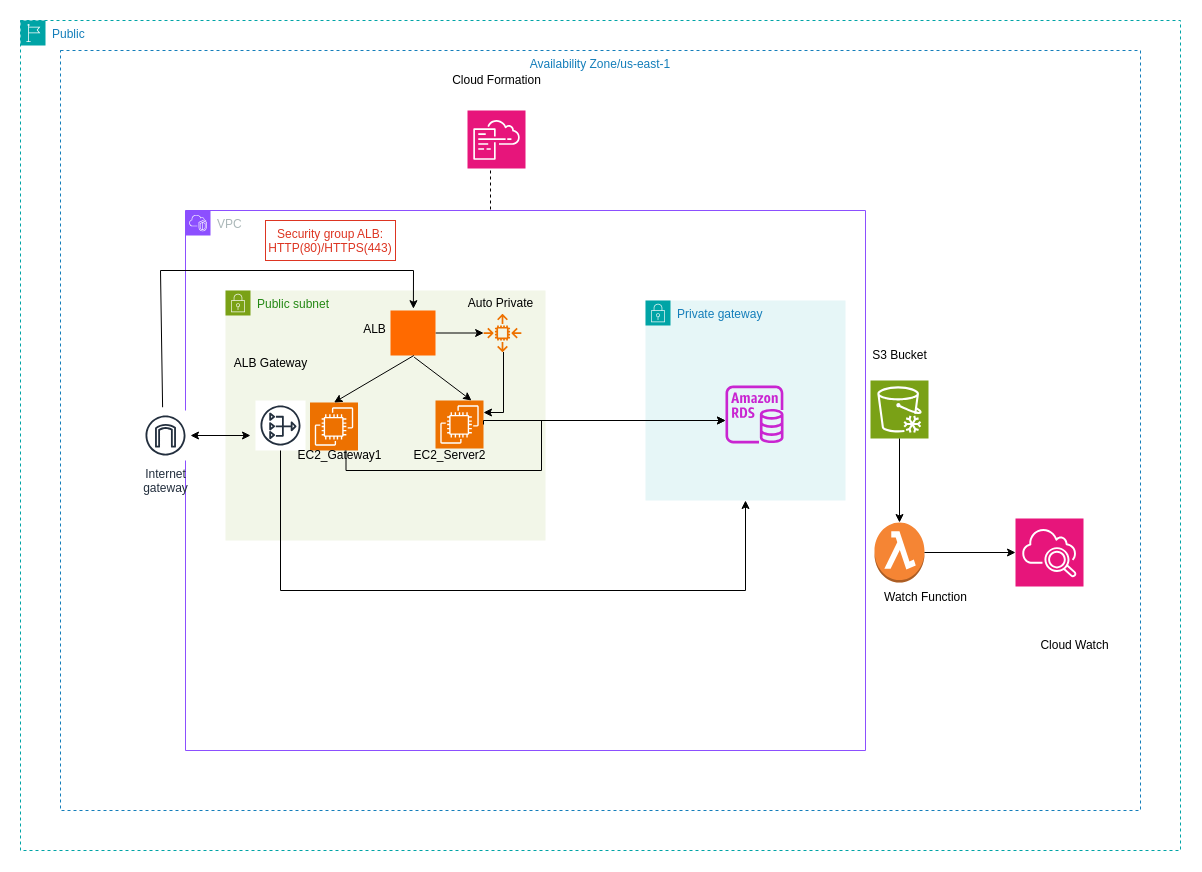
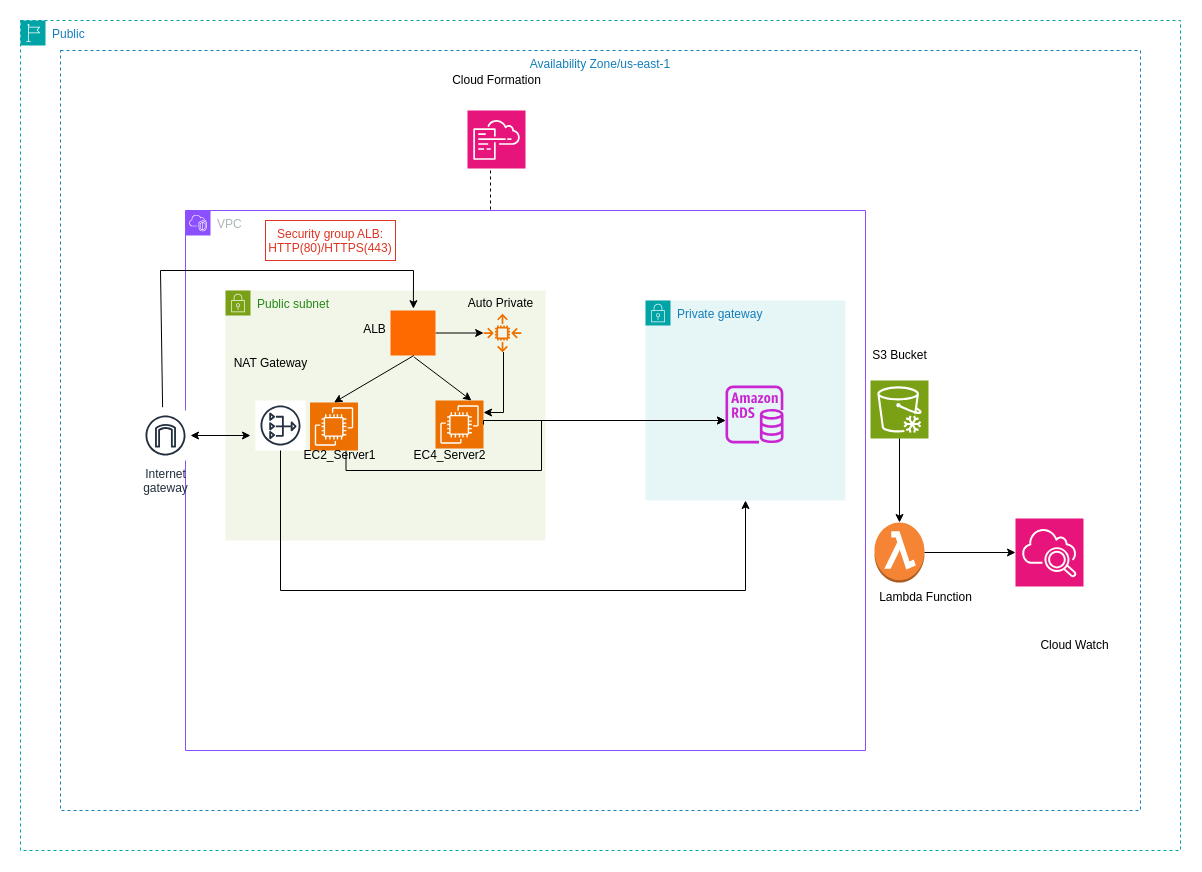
  <mxCell id="0" />
  <mxCell id="1" parent="0" />
  <mxCell id="2" value="VPC" style="points=[[0,0],[0.25,0],[0.5,0],[0.75,0],[1,0],[1,0.25],[1,0.5],[1,0.75],[1,1],[0.75,1],[0.5,1],[0.25,1],[0,1],[0,0.75],[0,0.5],[0,0.25]];outlineConnect=0;gradientColor=none;html=1;whiteSpace=wrap;fontSize=12;fontStyle=0;container=1;pointerEvents=0;collapsible=0;recursiveResize=0;shape=mxgraph.aws4.group;grIcon=mxgraph.aws4.group_vpc2;strokeColor=#8C4FFF;fillColor=none;verticalAlign=top;align=left;spacingLeft=30;fontColor=#AAB7B8;dashed=0;" parent="1" vertex="1"><mxGeometry x="185" width="680" height="540" as="geometry" y="210" /></mxCell>
  <mxCell id="3" value="Public subnet" style="points=[[0,0],[0.25,0],[0.5,0],[0.75,0],[1,0],[1,0.25],[1,0.5],[1,0.75],[1,1],[0.75,1],[0.5,1],[0.25,1],[0,1],[0,0.75],[0,0.5],[0,0.25]];outlineConnect=0;gradientColor=none;html=1;whiteSpace=wrap;fontSize=12;fontStyle=0;container=1;pointerEvents=0;collapsible=0;recursiveResize=0;shape=mxgraph.aws4.group;grIcon=mxgraph.aws4.group_security_group;grStroke=0;strokeColor=#7AA116;fillColor=#F2F6E8;verticalAlign=top;align=left;spacingLeft=30;fontColor=#248814;dashed=0;" parent="2" vertex="1"><mxGeometry x="40" y="80" width="320" height="250" as="geometry" /></mxCell>
  <mxCell id="4" value="" style="edgeStyle=orthogonalEdgeStyle;rounded=0;orthogonalLoop=1;jettySize=auto;html=1;" edge="1" parent="3" source="5" target="16"><mxGeometry relative="1" as="geometry" /></mxCell>
  <mxCell id="5" value="" style="points=[];aspect=fixed;html=1;align=center;shadow=0;dashed=0;fillColor=#FF6A00;strokeColor=none;shape=mxgraph.alibaba_cloud.alb_application_load_balancer_02;" parent="3" vertex="1"><mxGeometry x="165" y="20" width="45" height="45" as="geometry" /></mxCell>
  <mxCell id="6" value="ALB" style="text;html=1;align=center;verticalAlign=middle;resizable=0;points=[];autosize=1;strokeColor=none;fillColor=none;" parent="3" vertex="1"><mxGeometry x="124" y="23.5" width="50" height="30" as="geometry" /></mxCell>
  <mxCell id="7" value="" style="sketch=0;outlineConnect=0;fontColor=#232F3E;gradientColor=none;strokeColor=#232F3E;fillColor=#ffffff;dashed=0;verticalLabelPosition=bottom;verticalAlign=top;align=center;html=1;fontSize=12;fontStyle=0;aspect=fixed;shape=mxgraph.aws4.resourceIcon;resIcon=mxgraph.aws4.nat_gateway;" parent="3" vertex="1"><mxGeometry x="30" y="110" width="50" height="50" as="geometry" /></mxCell>
  <mxCell id="8" value="" style="sketch=0;points=[[0,0,0],[0.25,0,0],[0.5,0,0],[0.75,0,0],[1,0,0],[0,1,0],[0.25,1,0],[0.5,1,0],[0.75,1,0],[1,1,0],[0,0.25,0],[0,0.5,0],[0,0.75,0],[1,0.25,0],[1,0.5,0],[1,0.75,0]];outlineConnect=0;fontColor=#232F3E;fillColor=#ED7100;strokeColor=#ffffff;dashed=0;verticalLabelPosition=bottom;verticalAlign=top;align=center;html=1;fontSize=12;fontStyle=0;aspect=fixed;shape=mxgraph.aws4.resourceIcon;resIcon=mxgraph.aws4.ec2;" parent="3" vertex="1"><mxGeometry x="84.5" y="112" width="48" height="48" as="geometry" /></mxCell>
  <mxCell id="9" value="" style="sketch=0;points=[[0,0,0],[0.25,0,0],[0.5,0,0],[0.75,0,0],[1,0,0],[0,1,0],[0.25,1,0],[0.5,1,0],[0.75,1,0],[1,1,0],[0,0.25,0],[0,0.5,0],[0,0.75,0],[1,0.25,0],[1,0.5,0],[1,0.75,0]];outlineConnect=0;fontColor=#232F3E;fillColor=#ED7100;strokeColor=#ffffff;dashed=0;verticalLabelPosition=bottom;verticalAlign=top;align=center;html=1;fontSize=12;fontStyle=0;aspect=fixed;shape=mxgraph.aws4.resourceIcon;resIcon=mxgraph.aws4.ec2;" vertex="1" parent="3"><mxGeometry x="210" y="110" width="48" height="48" as="geometry" /></mxCell>
  <mxCell id="10" value="" style="endArrow=classic;html=1;rounded=0;exitX=0.519;exitY=1;exitDx=0;exitDy=0;exitPerimeter=0;entryX=0.5;entryY=0;entryDx=0;entryDy=0;entryPerimeter=0;" edge="1" parent="3" source="5" target="8"><mxGeometry width="50" height="50" relative="1" as="geometry"><mxPoint x="250" y="130" as="sourcePoint" /><mxPoint x="300" y="80" as="targetPoint" /></mxGeometry></mxCell>
  <mxCell id="11" value="" style="endArrow=classic;html=1;rounded=0;exitX=0.526;exitY=1.037;exitDx=0;exitDy=0;exitPerimeter=0;entryX=0.75;entryY=0;entryDx=0;entryDy=0;entryPerimeter=0;" edge="1" parent="3" source="5" target="9"><mxGeometry width="50" height="50" relative="1" as="geometry"><mxPoint x="250" y="130" as="sourcePoint" /><mxPoint x="300" y="80" as="targetPoint" /></mxGeometry></mxCell>
- <mxCell id="12" value="EC2_Server2" style="text;html=1;align=center;verticalAlign=middle;resizable=0;points=[];autosize=1;strokeColor=none;fillColor=none;" vertex="1" parent="3"><mxGeometry x="174" y="150" width="100" height="30" as="geometry" /></mxCell>
- <mxCell id="13" value="EC2_Gateway1" style="text;html=1;align=center;verticalAlign=middle;resizable=0;points=[];autosize=1;strokeColor=none;fillColor=none;" vertex="1" parent="3"><mxGeometry x="64" y="150" width="100" height="30" as="geometry" /></mxCell>
- <mxCell id="14" value="ALB Gateway" style="text;html=1;align=center;verticalAlign=middle;resizable=0;points=[];autosize=1;strokeColor=none;fillColor=none;" vertex="1" parent="3"><mxGeometry x="-5" y="57.5" width="100" height="30" as="geometry" /></mxCell>
+ <mxCell id="12" value="EC4_Server2" style="text;html=1;align=center;verticalAlign=middle;resizable=0;points=[];autosize=1;strokeColor=none;fillColor=none;" vertex="1" parent="3"><mxGeometry x="174" y="150" width="100" height="30" as="geometry" /></mxCell>
+ <mxCell id="13" value="EC2_Server1" style="text;html=1;align=center;verticalAlign=middle;resizable=0;points=[];autosize=1;strokeColor=none;fillColor=none;" vertex="1" parent="3"><mxGeometry x="64" y="150" width="100" height="30" as="geometry" /></mxCell>
+ <mxCell id="14" value="NAT Gateway" style="text;html=1;align=center;verticalAlign=middle;resizable=0;points=[];autosize=1;strokeColor=none;fillColor=none;" vertex="1" parent="3"><mxGeometry x="-5" y="57.5" width="100" height="30" as="geometry" /></mxCell>
  <mxCell id="15" value="" style="edgeStyle=orthogonalEdgeStyle;rounded=0;orthogonalLoop=1;jettySize=auto;html=1;entryX=1;entryY=0.25;entryDx=0;entryDy=0;entryPerimeter=0;" edge="1" parent="3" source="16" target="9"><mxGeometry relative="1" as="geometry"><Array as="points"><mxPoint x="278" y="122" /></Array></mxGeometry></mxCell>
  <mxCell id="16" value="" style="sketch=0;outlineConnect=0;fontColor=#232F3E;gradientColor=none;fillColor=#ED7100;strokeColor=none;dashed=0;verticalLabelPosition=bottom;verticalAlign=top;align=center;html=1;fontSize=12;fontStyle=0;aspect=fixed;pointerEvents=1;shape=mxgraph.aws4.auto_scaling2;" parent="3" vertex="1"><mxGeometry x="258" y="23.5" width="38" height="38" as="geometry" /></mxCell>
  <mxCell id="17" value="Auto Private" style="text;html=1;align=center;verticalAlign=middle;resizable=0;points=[];autosize=1;strokeColor=none;fillColor=none;" parent="3" vertex="1"><mxGeometry x="230" y="-2.5" width="90" height="30" as="geometry" /></mxCell>
  <mxCell id="18" value="Private gateway" style="points=[[0,0],[0.25,0],[0.5,0],[0.75,0],[1,0],[1,0.25],[1,0.5],[1,0.75],[1,1],[0.75,1],[0.5,1],[0.25,1],[0,1],[0,0.75],[0,0.5],[0,0.25]];outlineConnect=0;gradientColor=none;html=1;whiteSpace=wrap;fontSize=12;fontStyle=0;container=1;pointerEvents=0;collapsible=0;recursiveResize=0;shape=mxgraph.aws4.group;grIcon=mxgraph.aws4.group_security_group;grStroke=0;strokeColor=#00A4A6;fillColor=#E6F6F7;verticalAlign=top;align=left;spacingLeft=30;fontColor=#147EBA;dashed=0;" parent="2" vertex="1"><mxGeometry x="460" y="90" width="200" height="200" as="geometry" /></mxCell>
  <mxCell id="19" value="" style="sketch=0;outlineConnect=0;fontColor=#232F3E;gradientColor=none;fillColor=#C925D1;strokeColor=none;dashed=0;verticalLabelPosition=bottom;verticalAlign=top;align=center;html=1;fontSize=12;fontStyle=0;aspect=fixed;pointerEvents=1;shape=mxgraph.aws4.rds_instance;" parent="18" vertex="1"><mxGeometry x="80" y="85" width="58" height="58" as="geometry" /></mxCell>
  <mxCell id="20" style="edgeStyle=orthogonalEdgeStyle;rounded=0;orthogonalLoop=1;jettySize=auto;html=1;exitX=1;exitY=0.5;exitDx=0;exitDy=0;exitPerimeter=0;" edge="1" parent="2" source="9" target="19"><mxGeometry relative="1" as="geometry"><Array as="points"><mxPoint x="298" y="210" /></Array></mxGeometry></mxCell>
  <mxCell id="21" style="edgeStyle=orthogonalEdgeStyle;rounded=0;orthogonalLoop=1;jettySize=auto;html=1;exitX=0.75;exitY=1;exitDx=0;exitDy=0;exitPerimeter=0;" edge="1" parent="2" source="8" target="19"><mxGeometry relative="1" as="geometry"><Array as="points"><mxPoint x="161" y="260" /><mxPoint x="356" y="260" /><mxPoint x="356" y="210" /></Array></mxGeometry></mxCell>
  <mxCell id="22" value="" style="endArrow=classic;html=1;rounded=0;entryX=0.5;entryY=1;entryDx=0;entryDy=0;" edge="1" parent="2" source="7" target="18"><mxGeometry width="50" height="50" relative="1" as="geometry"><mxPoint x="260" y="250" as="sourcePoint" /><mxPoint x="310" y="200" as="targetPoint" /><Array as="points"><mxPoint x="95" y="380" /><mxPoint x="560" y="380" /></Array></mxGeometry></mxCell>
  <mxCell id="23" value="Security group ALB: HTTP(80)/HTTPS(443)" style="fillColor=none;strokeColor=#DD3522;verticalAlign=top;fontStyle=0;fontColor=#DD3522;whiteSpace=wrap;html=1;" vertex="1" parent="2"><mxGeometry x="80" y="10" width="130" height="40" as="geometry" /></mxCell>
  <mxCell id="24" value="Internet&#10;gateway" style="sketch=0;outlineConnect=0;fontColor=#232F3E;gradientColor=none;strokeColor=#232F3E;fillColor=#ffffff;dashed=0;verticalLabelPosition=bottom;verticalAlign=top;align=center;html=1;fontSize=12;fontStyle=0;aspect=fixed;shape=mxgraph.aws4.resourceIcon;resIcon=mxgraph.aws4.internet_gateway;" parent="1" vertex="1"><mxGeometry x="140" y="410" width="50" height="50" as="geometry" /></mxCell>
  <mxCell id="25" value="" style="endArrow=classic;startArrow=classic;html=1;rounded=0;" parent="1" source="24" edge="1"><mxGeometry width="50" height="50" relative="1" as="geometry"><mxPoint x="470" y="480" as="sourcePoint" /><mxPoint x="250" y="435" as="targetPoint" /></mxGeometry></mxCell>
  <mxCell id="26" value="" style="endArrow=classic;html=1;rounded=0;entryX=0.509;entryY=-0.04;entryDx=0;entryDy=0;entryPerimeter=0;exitX=0.442;exitY=-0.065;exitDx=0;exitDy=0;exitPerimeter=0;" parent="1" source="24" target="5" edge="1"><mxGeometry width="50" height="50" relative="1" as="geometry"><mxPoint x="470" y="480" as="sourcePoint" /><mxPoint x="160" y="290" as="targetPoint" /><Array as="points"><mxPoint x="160" y="270" /><mxPoint x="413" y="270" /></Array></mxGeometry></mxCell>
  <mxCell id="27" value="" style="sketch=0;points=[[0,0,0],[0.25,0,0],[0.5,0,0],[0.75,0,0],[1,0,0],[0,1,0],[0.25,1,0],[0.5,1,0],[0.75,1,0],[1,1,0],[0,0.25,0],[0,0.5,0],[0,0.75,0],[1,0.25,0],[1,0.5,0],[1,0.75,0]];outlineConnect=0;fontColor=#232F3E;fillColor=#7AA116;strokeColor=#ffffff;dashed=0;verticalLabelPosition=bottom;verticalAlign=top;align=center;html=1;fontSize=12;fontStyle=0;aspect=fixed;shape=mxgraph.aws4.resourceIcon;resIcon=mxgraph.aws4.glacier;" parent="1" vertex="1"><mxGeometry x="870" y="380" width="58" height="58" as="geometry" /></mxCell>
  <mxCell id="28" value="S3 Bucket" style="text;html=1;align=center;verticalAlign=middle;resizable=0;points=[];autosize=1;strokeColor=none;fillColor=none;" parent="1" vertex="1"><mxGeometry x="859" y="340" width="80" height="30" as="geometry" /></mxCell>
  <mxCell id="29" value="" style="outlineConnect=0;dashed=0;verticalLabelPosition=bottom;verticalAlign=top;align=center;html=1;shape=mxgraph.aws3.lambda_function;fillColor=#F58534;gradientColor=none;" parent="1" vertex="1"><mxGeometry x="874" y="522" width="50" height="60" as="geometry" /></mxCell>
  <mxCell id="30" style="edgeStyle=orthogonalEdgeStyle;rounded=0;orthogonalLoop=1;jettySize=auto;html=1;exitX=0.5;exitY=1;exitDx=0;exitDy=0;exitPerimeter=0;entryX=0.5;entryY=0;entryDx=0;entryDy=0;entryPerimeter=0;" parent="1" source="27" target="29" edge="1"><mxGeometry relative="1" as="geometry"><mxPoint x="900" y="510" as="targetPoint" /></mxGeometry></mxCell>
- <mxCell id="31" value="Watch Function" style="text;html=1;align=center;verticalAlign=middle;resizable=0;points=[];autosize=1;strokeColor=none;fillColor=none;" parent="1" vertex="1"><mxGeometry x="865" y="582" width="120" height="30" as="geometry" /></mxCell>
+ <mxCell id="31" value="Lambda Function" style="text;html=1;align=center;verticalAlign=middle;resizable=0;points=[];autosize=1;strokeColor=none;fillColor=none;" parent="1" vertex="1"><mxGeometry x="865" y="582" width="120" height="30" as="geometry" /></mxCell>
  <mxCell id="32" value="" style="sketch=0;points=[[0,0,0],[0.25,0,0],[0.5,0,0],[0.75,0,0],[1,0,0],[0,1,0],[0.25,1,0],[0.5,1,0],[0.75,1,0],[1,1,0],[0,0.25,0],[0,0.5,0],[0,0.75,0],[1,0.25,0],[1,0.5,0],[1,0.75,0]];points=[[0,0,0],[0.25,0,0],[0.5,0,0],[0.75,0,0],[1,0,0],[0,1,0],[0.25,1,0],[0.5,1,0],[0.75,1,0],[1,1,0],[0,0.25,0],[0,0.5,0],[0,0.75,0],[1,0.25,0],[1,0.5,0],[1,0.75,0]];outlineConnect=0;fontColor=#232F3E;fillColor=#E7157B;strokeColor=#ffffff;dashed=0;verticalLabelPosition=bottom;verticalAlign=top;align=center;html=1;fontSize=12;fontStyle=0;aspect=fixed;shape=mxgraph.aws4.resourceIcon;resIcon=mxgraph.aws4.cloudformation;" parent="1" vertex="1"><mxGeometry x="467" y="110" width="58" height="58" as="geometry" /></mxCell>
  <mxCell id="33" value="Cloud Watch" style="text;html=1;align=center;verticalAlign=middle;resizable=0;points=[];autosize=1;strokeColor=none;fillColor=none;" parent="1" vertex="1"><mxGeometry x="1029" y="630" width="90" height="30" as="geometry" /></mxCell>
  <mxCell id="34" value="" style="sketch=0;points=[[0,0,0],[0.25,0,0],[0.5,0,0],[0.75,0,0],[1,0,0],[0,1,0],[0.25,1,0],[0.5,1,0],[0.75,1,0],[1,1,0],[0,0.25,0],[0,0.5,0],[0,0.75,0],[1,0.25,0],[1,0.5,0],[1,0.75,0]];points=[[0,0,0],[0.25,0,0],[0.5,0,0],[0.75,0,0],[1,0,0],[0,1,0],[0.25,1,0],[0.5,1,0],[0.75,1,0],[1,1,0],[0,0.25,0],[0,0.5,0],[0,0.75,0],[1,0.25,0],[1,0.5,0],[1,0.75,0]];outlineConnect=0;fontColor=#232F3E;fillColor=#E7157B;strokeColor=#ffffff;dashed=0;verticalLabelPosition=bottom;verticalAlign=top;align=center;html=1;fontSize=12;fontStyle=0;aspect=fixed;shape=mxgraph.aws4.resourceIcon;resIcon=mxgraph.aws4.cloudwatch_2;" vertex="1" parent="1"><mxGeometry x="1015" y="518" width="68" height="68" as="geometry" /></mxCell>
  <mxCell id="35" style="edgeStyle=orthogonalEdgeStyle;rounded=0;orthogonalLoop=1;jettySize=auto;html=1;exitX=1;exitY=0.5;exitDx=0;exitDy=0;exitPerimeter=0;entryX=0;entryY=0.5;entryDx=0;entryDy=0;entryPerimeter=0;" edge="1" parent="1" source="29" target="34"><mxGeometry relative="1" as="geometry" /></mxCell>
  <mxCell id="36" value="" style="endArrow=none;dashed=1;html=1;rounded=0;" edge="1" parent="1"><mxGeometry width="50" height="50" relative="1" as="geometry"><mxPoint x="490" y="170" as="sourcePoint" /><mxPoint x="490" as="targetPoint" y="210" /></mxGeometry></mxCell>
  <mxCell id="37" value="Cloud Formation" style="text;html=1;align=center;verticalAlign=middle;resizable=0;points=[];autosize=1;strokeColor=none;fillColor=none;" vertex="1" parent="1"><mxGeometry x="441" y="65" width="110" height="30" as="geometry" /></mxCell>
  <mxCell id="38" value="Public" style="points=[[0,0],[0.25,0],[0.5,0],[0.75,0],[1,0],[1,0.25],[1,0.5],[1,0.75],[1,1],[0.75,1],[0.5,1],[0.25,1],[0,1],[0,0.75],[0,0.5],[0,0.25]];outlineConnect=0;gradientColor=none;html=1;whiteSpace=wrap;fontSize=12;fontStyle=0;container=1;pointerEvents=0;collapsible=0;recursiveResize=0;shape=mxgraph.aws4.group;grIcon=mxgraph.aws4.group_region;strokeColor=#00A4A6;fillColor=none;verticalAlign=top;align=left;spacingLeft=30;fontColor=#147EBA;dashed=1;" vertex="1" parent="1"><mxGeometry x="20" y="20" width="1160" height="830" as="geometry" /></mxCell>
  <mxCell id="39" value="Availability Zone/us-east-1" style="fillColor=none;strokeColor=#147EBA;dashed=1;verticalAlign=top;fontStyle=0;fontColor=#147EBA;whiteSpace=wrap;html=1;" vertex="1" parent="1"><mxGeometry x="60" y="50" width="1080" height="760" as="geometry" /></mxCell>
